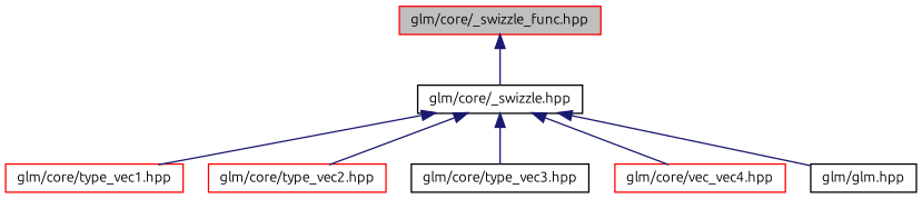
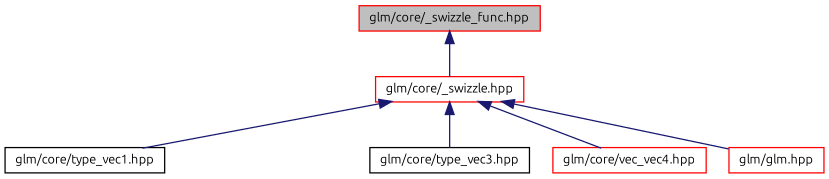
  digraph {
    fontname=Ubuntu
    node [color=red fillcolor=white fontname=Ubuntu fontsize=10 shape=record style=filled]
    edge [color=midnightblue dir=back fontname=Ubuntu fontsize=10 labelfontname=FreeSans labelfontsize=10 style=solid]
    n1 [fillcolor=grey75 fontcolor=black height=0.2 label="glm/core/_swizzle_func.hpp" width=0.4]
-   n2 [color=black height=0.2 label="glm/core/_swizzle.hpp" width=0.4]
-   n3 [height=0.2 label="glm/core/type_vec1.hpp" width=0.4]
-   n4 [height=0.2 label="glm/core/type_vec2.hpp" width=0.4]
+   n2 [height=0.2 label="glm/core/_swizzle.hpp" width=0.4]
+   n3 [color=black height=0.2 label="glm/core/type_vec1.hpp" width=0.4]
    n5 [color=black height=0.2 label="glm/core/type_vec3.hpp" width=0.4]
    n6 [height=0.2 label="glm/core/vec_vec4.hpp" width=0.4]
-   n7 [color=black height=0.2 label="glm/glm.hpp" width=0.4]
+   n7 [height=0.2 label="glm/glm.hpp" width=0.4]
    n1 -> n2
    n2 -> n3
-   n2 -> n4
    n2 -> n5
    n2 -> n6
    n2 -> n7
  }
